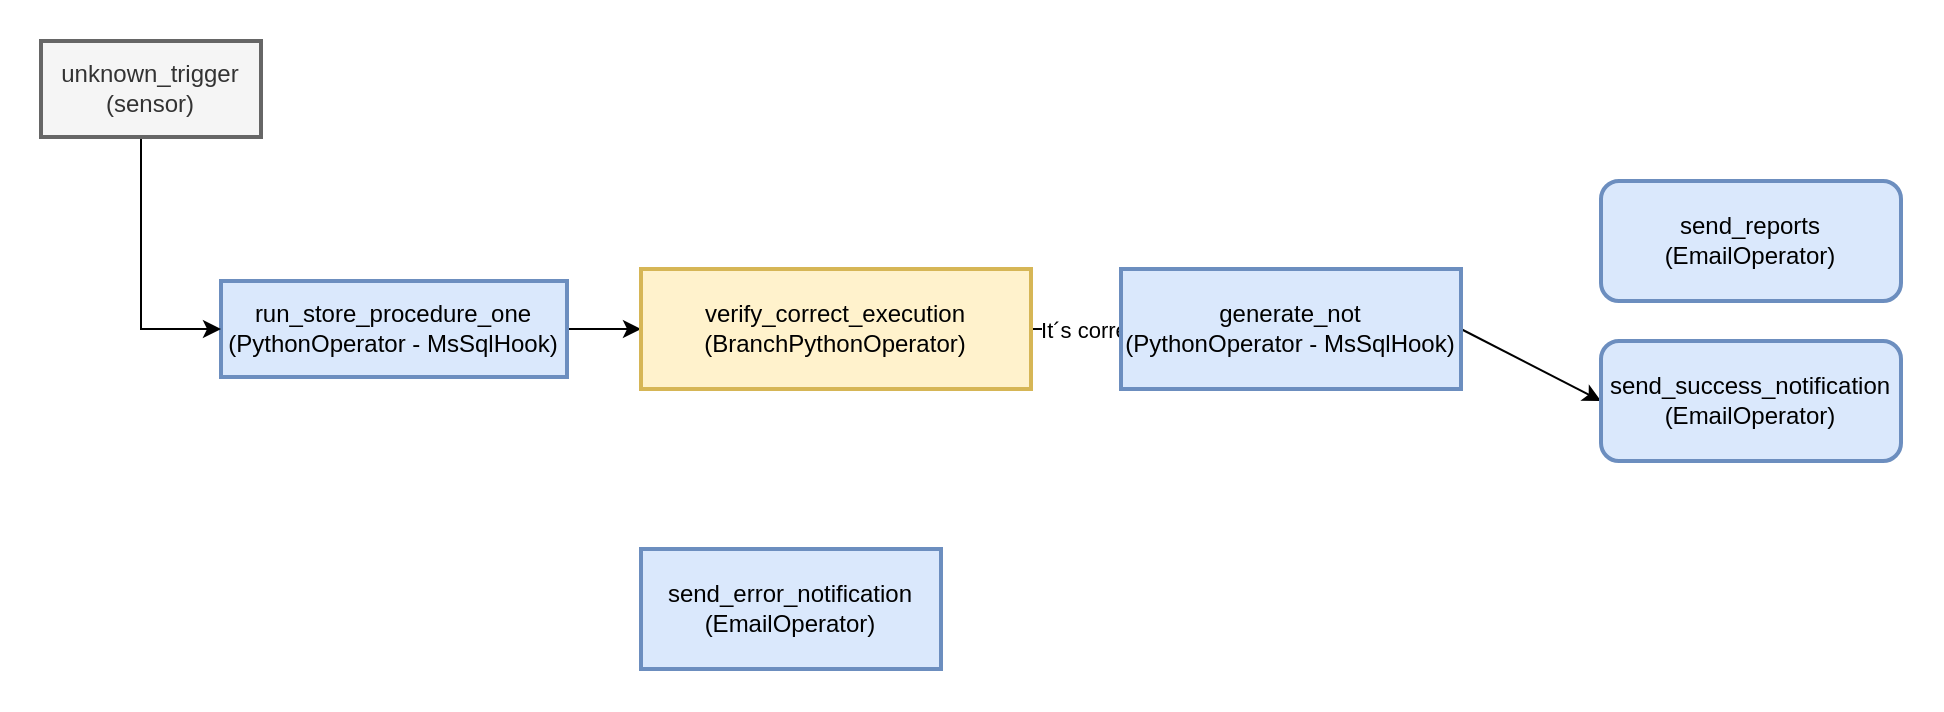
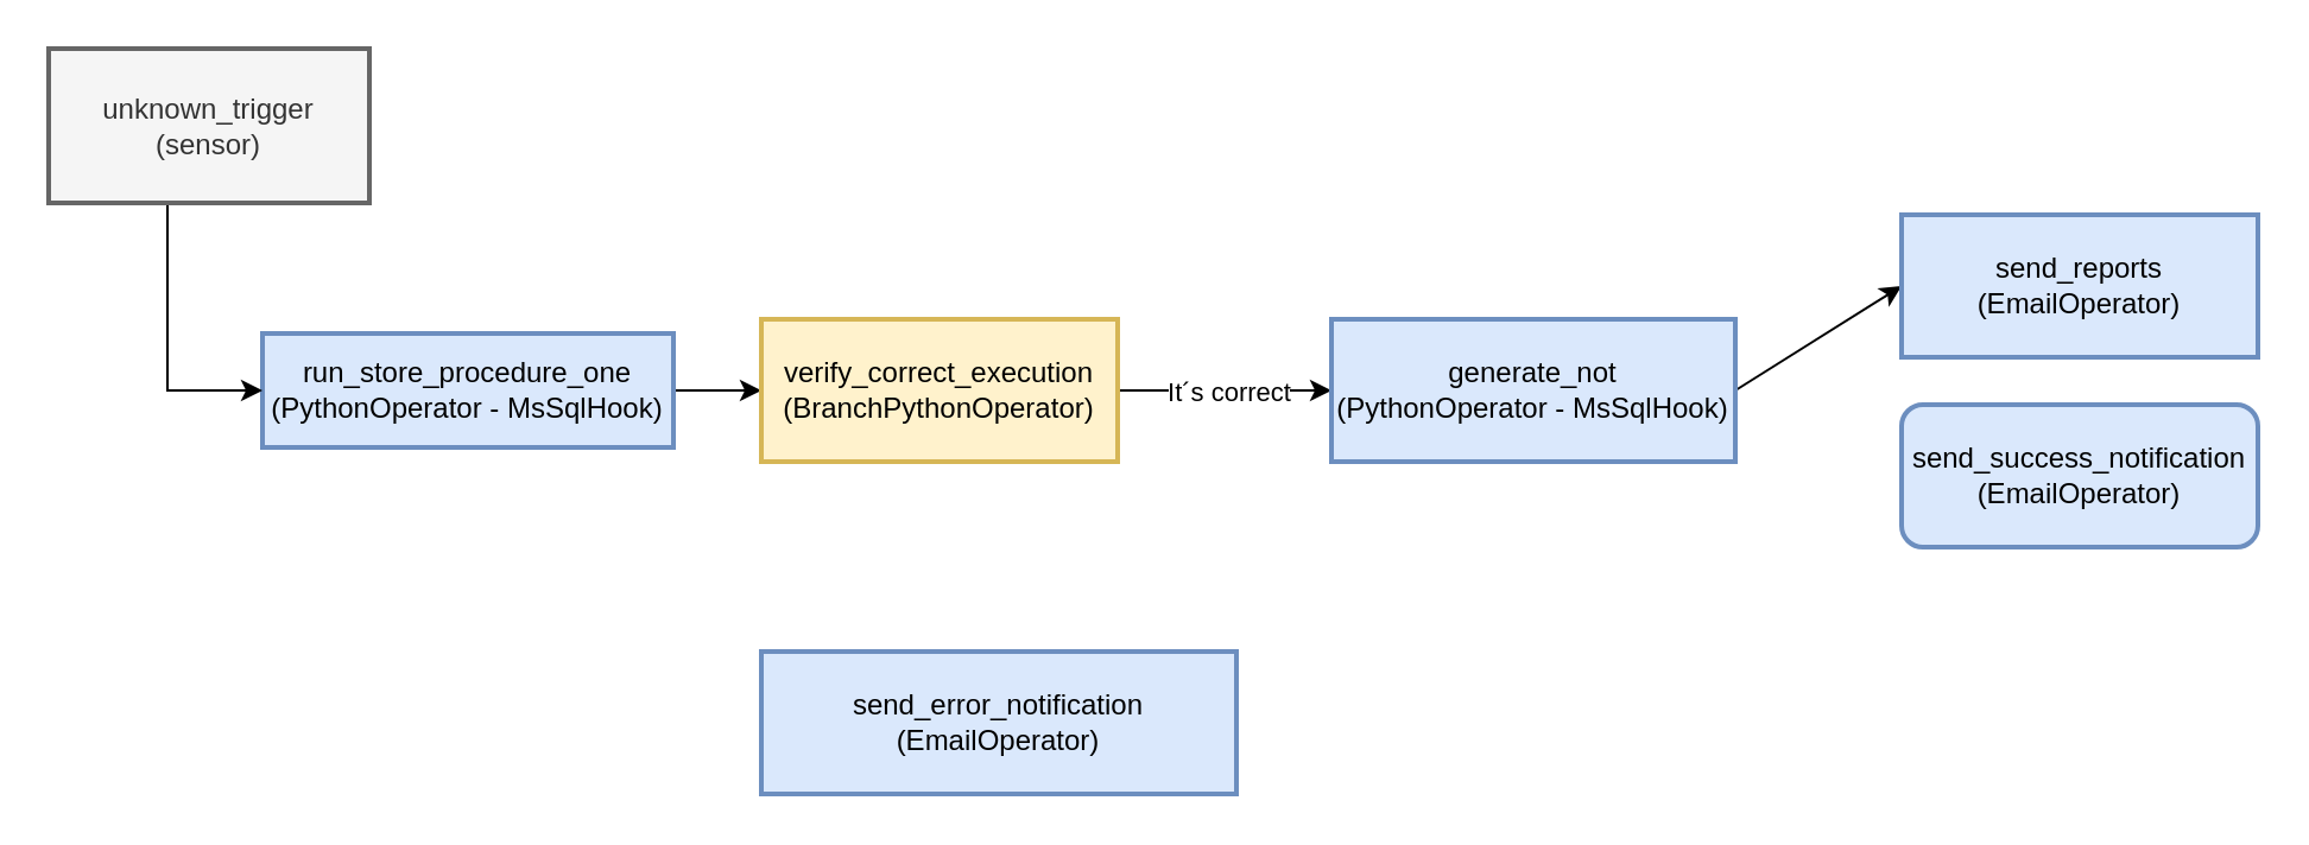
  <mxCell id="0" />
  <mxCell id="1" parent="0" />
  <mxCell id="2" value="" style="edgeStyle=orthogonalEdgeStyle;rounded=0;orthogonalLoop=1;jettySize=auto;html=1;" edge="1" parent="1" source="3" target="8"><mxGeometry relative="1" as="geometry" /></mxCell>
  <mxCell id="3" value="run_store_procedure_one&#10;(PythonOperator - MsSqlHook)" style="whiteSpace=wrap;strokeWidth=2;fontStyle=0;fillColor=#dae8fc;strokeColor=#6c8ebf;" vertex="1" parent="1"><mxGeometry x="110" y="140" width="173" height="48" as="geometry" /></mxCell>
  <mxCell id="4" style="edgeStyle=orthogonalEdgeStyle;rounded=0;orthogonalLoop=1;jettySize=auto;html=1;" edge="1" parent="1" source="5" target="3"><mxGeometry relative="1" as="geometry"><Array as="points"><mxPoint x="70" y="164" /></Array></mxGeometry></mxCell>
- <mxCell id="5" value="unknown_trigger&#10;(sensor)" style="whiteSpace=wrap;strokeWidth=2;fillColor=#f5f5f5;fontColor=#333333;strokeColor=#666666;" vertex="1" parent="1"><mxGeometry x="20" y="20" width="110" height="48" as="geometry" /></mxCell>
+ <mxCell id="5" value="unknown_trigger&#10;(sensor)" style="whiteSpace=wrap;strokeWidth=2;fillColor=#f5f5f5;fontColor=#333333;strokeColor=#666666;" vertex="1" parent="1"><mxGeometry x="20" y="20" width="135" height="65" as="geometry" /></mxCell>
  <mxCell id="6" value="" style="edgeStyle=orthogonalEdgeStyle;rounded=0;orthogonalLoop=1;jettySize=auto;html=1;" edge="1" parent="1" source="8" target="11"><mxGeometry relative="1" as="geometry" /></mxCell>
  <mxCell id="7" value="It´s correct" style="edgeLabel;html=1;align=center;verticalAlign=middle;resizable=0;points=[];" vertex="1" connectable="0" parent="6"><mxGeometry x="-0.289" y="1" relative="1" as="geometry"><mxPoint x="14" y="1" as="offset" /></mxGeometry></mxCell>
- <mxCell id="8" value="verify_correct_execution&lt;div&gt;&lt;div&gt;(BranchPythonOperator)&lt;/div&gt;&lt;/div&gt;" style="whiteSpace=wrap;html=1;fillColor=#fff2cc;strokeColor=#d6b656;strokeWidth=2;fontStyle=0;" vertex="1" parent="1"><mxGeometry x="320" y="134" width="195" height="60" as="geometry" /></mxCell>
- <mxCell id="10" style="rounded=0;orthogonalLoop=1;jettySize=auto;html=1;entryX=0;entryY=0.5;entryDx=0;entryDy=0;exitX=1;exitY=0.5;exitDx=0;exitDy=0;" edge="1" parent="1" source="11" target="14"><mxGeometry relative="1" as="geometry" /></mxCell>
+ <mxCell id="8" value="verify_correct_execution&lt;div&gt;&lt;div&gt;(BranchPythonOperator)&lt;/div&gt;&lt;/div&gt;" style="whiteSpace=wrap;html=1;fillColor=#fff2cc;strokeColor=#d6b656;strokeWidth=2;fontStyle=0;" vertex="1" parent="1"><mxGeometry x="320" y="134" width="150" height="60" as="geometry" /></mxCell>
+ <mxCell id="9" value="" style="rounded=0;orthogonalLoop=1;jettySize=auto;html=1;exitX=1;exitY=0.5;exitDx=0;exitDy=0;entryX=0;entryY=0.5;entryDx=0;entryDy=0;" edge="1" parent="1" source="11" target="13"><mxGeometry relative="1" as="geometry" /></mxCell>
  <mxCell id="11" value="generate_not&lt;br&gt;(PythonOperator -&amp;nbsp;MsSqlHook)" style="whiteSpace=wrap;html=1;fillColor=#dae8fc;strokeColor=#6c8ebf;strokeWidth=2;fontStyle=0;" vertex="1" parent="1"><mxGeometry x="560" y="134" width="170" height="60" as="geometry" /></mxCell>
- <mxCell id="12" value="&lt;div&gt;send_error_notification&lt;/div&gt;&lt;div&gt;(EmailOperator)&lt;/div&gt;" style="whiteSpace=wrap;html=1;fillColor=#dae8fc;strokeColor=#6c8ebf;strokeWidth=2;fontStyle=0;" vertex="1" parent="1"><mxGeometry x="320" y="274" width="150" height="60" as="geometry" /></mxCell>
- <mxCell id="13" value="send_reports&lt;br&gt;(EmailOperator)" style="whiteSpace=wrap;html=1;fillColor=#dae8fc;strokeColor=#6c8ebf;strokeWidth=2;fontStyle=0;rounded=1;" vertex="1" parent="1"><mxGeometry x="800" y="90" width="150" height="60" as="geometry" /></mxCell>
+ <mxCell id="12" value="&lt;div&gt;send_error_notification&lt;/div&gt;&lt;div&gt;(EmailOperator)&lt;/div&gt;" style="whiteSpace=wrap;html=1;fillColor=#dae8fc;strokeColor=#6c8ebf;strokeWidth=2;fontStyle=0;" vertex="1" parent="1"><mxGeometry x="320" y="274" width="200" height="60" as="geometry" /></mxCell>
+ <mxCell id="13" value="send_reports&lt;br&gt;(EmailOperator)" style="whiteSpace=wrap;html=1;fillColor=#dae8fc;strokeColor=#6c8ebf;strokeWidth=2;fontStyle=0;" vertex="1" parent="1"><mxGeometry x="800" y="90" width="150" height="60" as="geometry" /></mxCell>
  <mxCell id="14" value="send_success_notification&lt;br&gt;(EmailOperator)" style="whiteSpace=wrap;html=1;fillColor=#dae8fc;strokeColor=#6c8ebf;strokeWidth=2;fontStyle=0;rounded=1;" vertex="1" parent="1"><mxGeometry x="800" y="170" width="150" height="60" as="geometry" /></mxCell>
